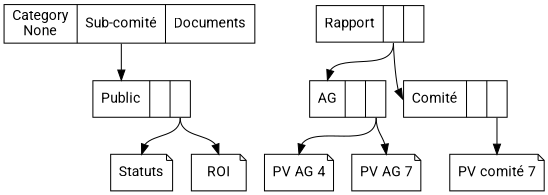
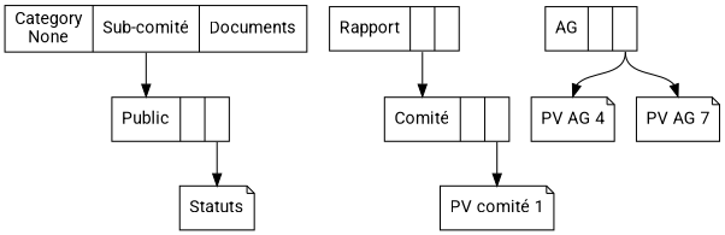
  digraph {
    fontname=Roboto
    node [fontname=Roboto shape=record]
    edge [fontname=Roboto headport=n tailport=doc]
    n1 [label="<cat> Category\nNone |<subcat> Sub-comité |<doc> Documents"]
    n2 [label="<cat> Public |<subcat> |<doc>"]
    n3 [label="<cat> Rapport |<subcat> |<doc>"]
    n4 [label="<cat> AG |<subcat> |<doc>"]
    n5 [label="<cat> Comité |<subcat> |<doc>"]
    Statuts [shape=note]
-   ROI [shape=note]
    n8 [label="PV AG 4" shape=note]
    n9 [label="PV AG 7" shape=note]
-   "PV comité 1" [shape=note label="PV comité 7"]
+   "PV comité 1" [shape=note]
    n1 -> n2 [headport=cat tailport=subcat]
    n2 -> Statuts
-   n2 -> ROI
-   n3 -> n4 [headport=cat tailport=subcat]
    n3 -> n5 [headport=cat tailport=subcat]
    n4 -> n8
    n4 -> n9
    n5 -> "PV comité 1"
  }
